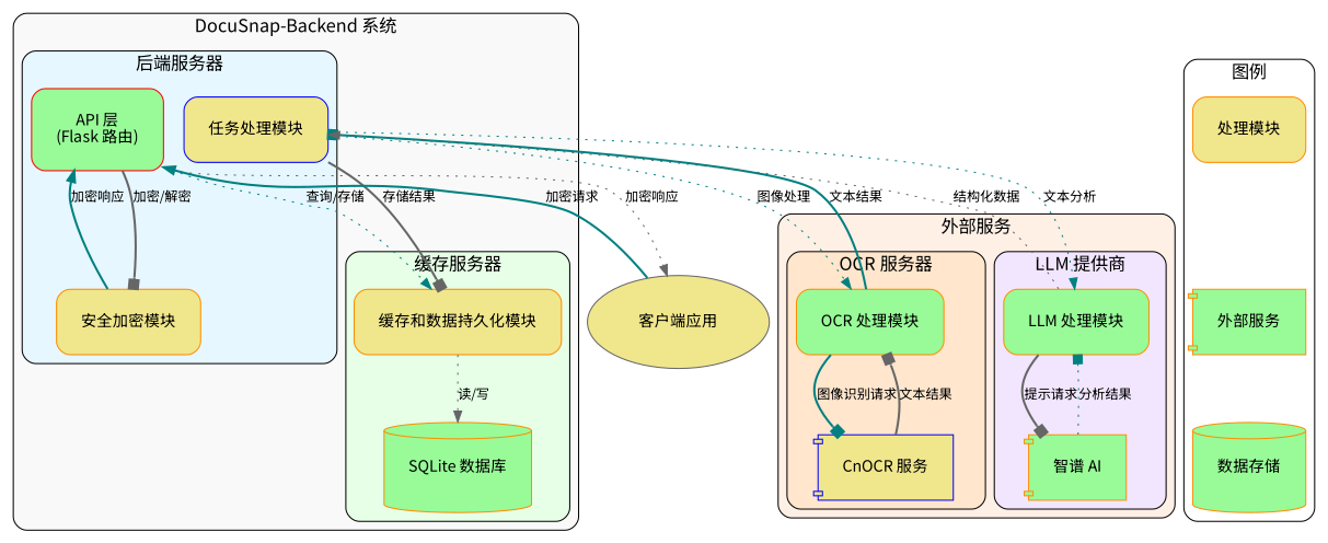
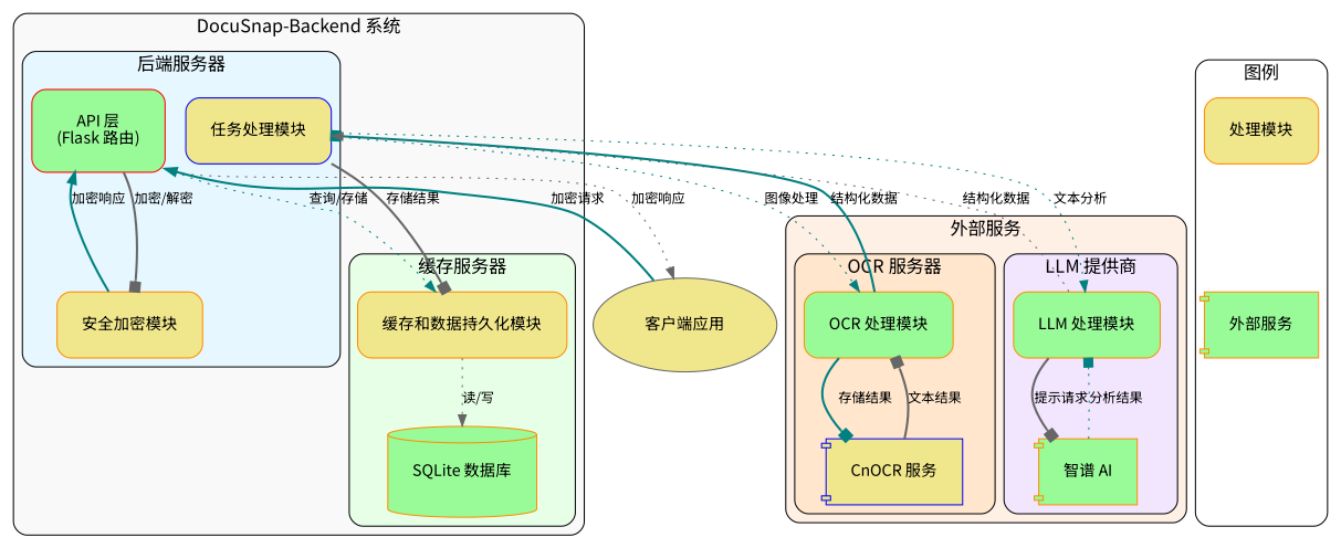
  digraph {
    bgcolor=white
    fontname="Noto Sans SC"
    fontsize=16
    rankdir=TB
    node [color=darkorange fillcolor=palegreen fontname="Noto Sans SC" fontsize=14 margin=0.3 shape=box style="rounded,filled"]
    edge [arrowhead=normal color=teal fontname="Noto Sans SC" fontsize=12 style=bold]
    n1 [color=red label="API 层\n(Flask 路由)"]
    n2 [color=blue fillcolor=khaki label="任务处理模块"]
    n3 [fillcolor=khaki label="安全加密模块"]
    n4 [label="SQLite 数据库" shape=cylinder]
    n5 [fillcolor=khaki label="缓存和数据持久化模块"]
    n6 [label="OCR 处理模块"]
    n7 [color=blue fillcolor=khaki label="CnOCR 服务" shape=component]
    n8 [label="LLM 处理模块"]
    n9 [label="智谱 AI" shape=component]
    n10 [fillcolor=khaki label="处理模块"]
    n11 [label="外部服务" shape=component]
-   n12 [label="数据存储" shape=cylinder]
    n13 [color=gray40 fillcolor=khaki label="客户端应用" shape=ellipse]
    subgraph cluster_1 {
      fillcolor="#F9F9F9"
      label="DocuSnap-Backend 系统"
      style="rounded,filled"
      subgraph cluster_2 {
        fillcolor="#E6F7FF"
        label="后端服务器"
        style="rounded,filled"
        n1
        n2
        n3
      }
      subgraph cluster_3 {
        fillcolor="#E6FFE6"
        label="缓存服务器"
        style="rounded,filled"
        n4
        n5
      }
    }
    subgraph cluster_4 {
      fillcolor="#FFF0E6"
      label="外部服务"
      style="rounded,filled"
      subgraph cluster_5 {
        fillcolor="#FFE6CC"
        label="OCR 服务器"
        style="rounded,filled"
        n6
        n7
      }
      subgraph cluster_6 {
        fillcolor="#F2E6FF"
        label="LLM 提供商"
        style="rounded,filled"
        n8
        n9
      }
    }
    subgraph cluster_7 {
      fillcolor=white
      label="图例"
      style="rounded,filled"
      n10
      n11
-     n12
    }
    n1 -> n3 [arrowhead=box color=gray40 label="加密/解密"]
    n1 -> n5 [label="查询/存储" style=dotted]
    n1 -> n13 [color=gray40 label="加密响应" style=dotted]
    n2 -> n5 [arrowhead=box color=gray40 label="存储结果"]
    n2 -> n6 [label="图像处理" style=dotted]
    n2 -> n8 [label="文本分析" style=dotted]
    n3 -> n1 [label="加密响应"]
    n5 -> n4 [color=gray40 label="读/写" style=dotted]
-   n6 -> n2 [arrowhead=box label="文本结果"]
-   n6 -> n7 [arrowhead=box label="图像识别请求"]
+   n6 -> n2 [arrowhead=box label="结构化数据"]
+   n6 -> n7 [arrowhead=box label="存储结果"]
    n7 -> n6 [arrowhead=box color=gray40 label="文本结果"]
    n8 -> n2 [color=gray40 label="结构化数据" style=dotted]
    n8 -> n9 [arrowhead=box color=gray40 label="提示请求"]
    n9 -> n8 [arrowhead=box label="分析结果" style=dotted]
    n10 -> n11 [color="#666666" style=invis arrowhead=""]
-   n11 -> n12 [color="#666666" style=invis arrowhead=""]
    n13 -> n1 [label="加密请求"]
  }
